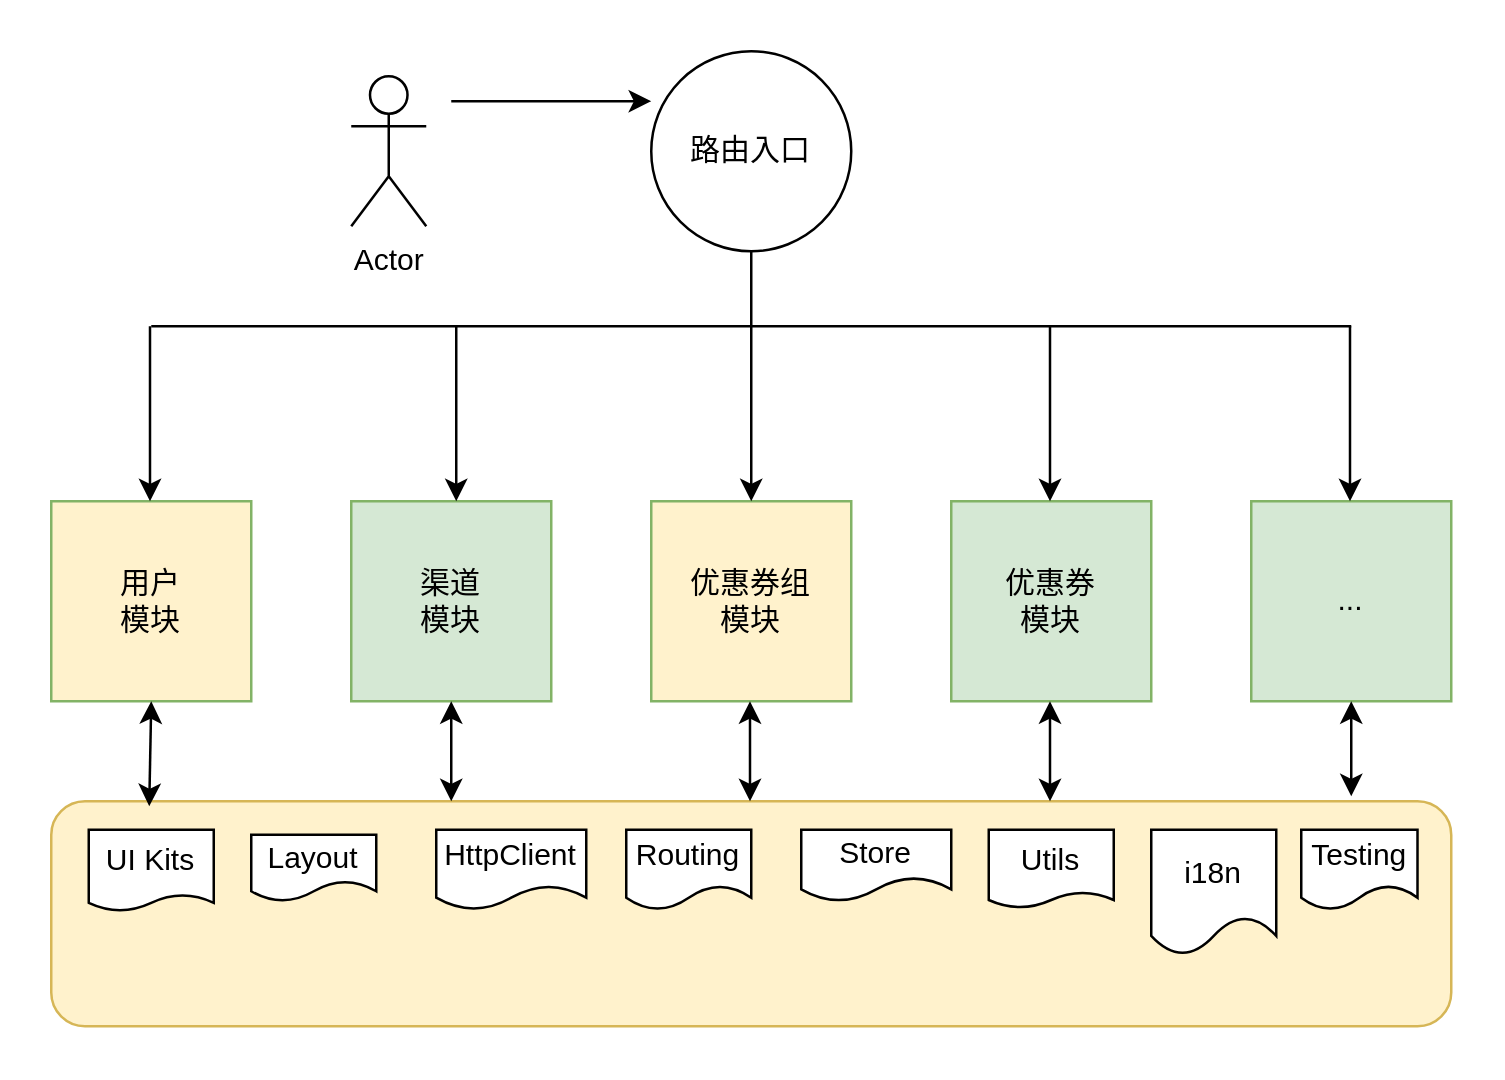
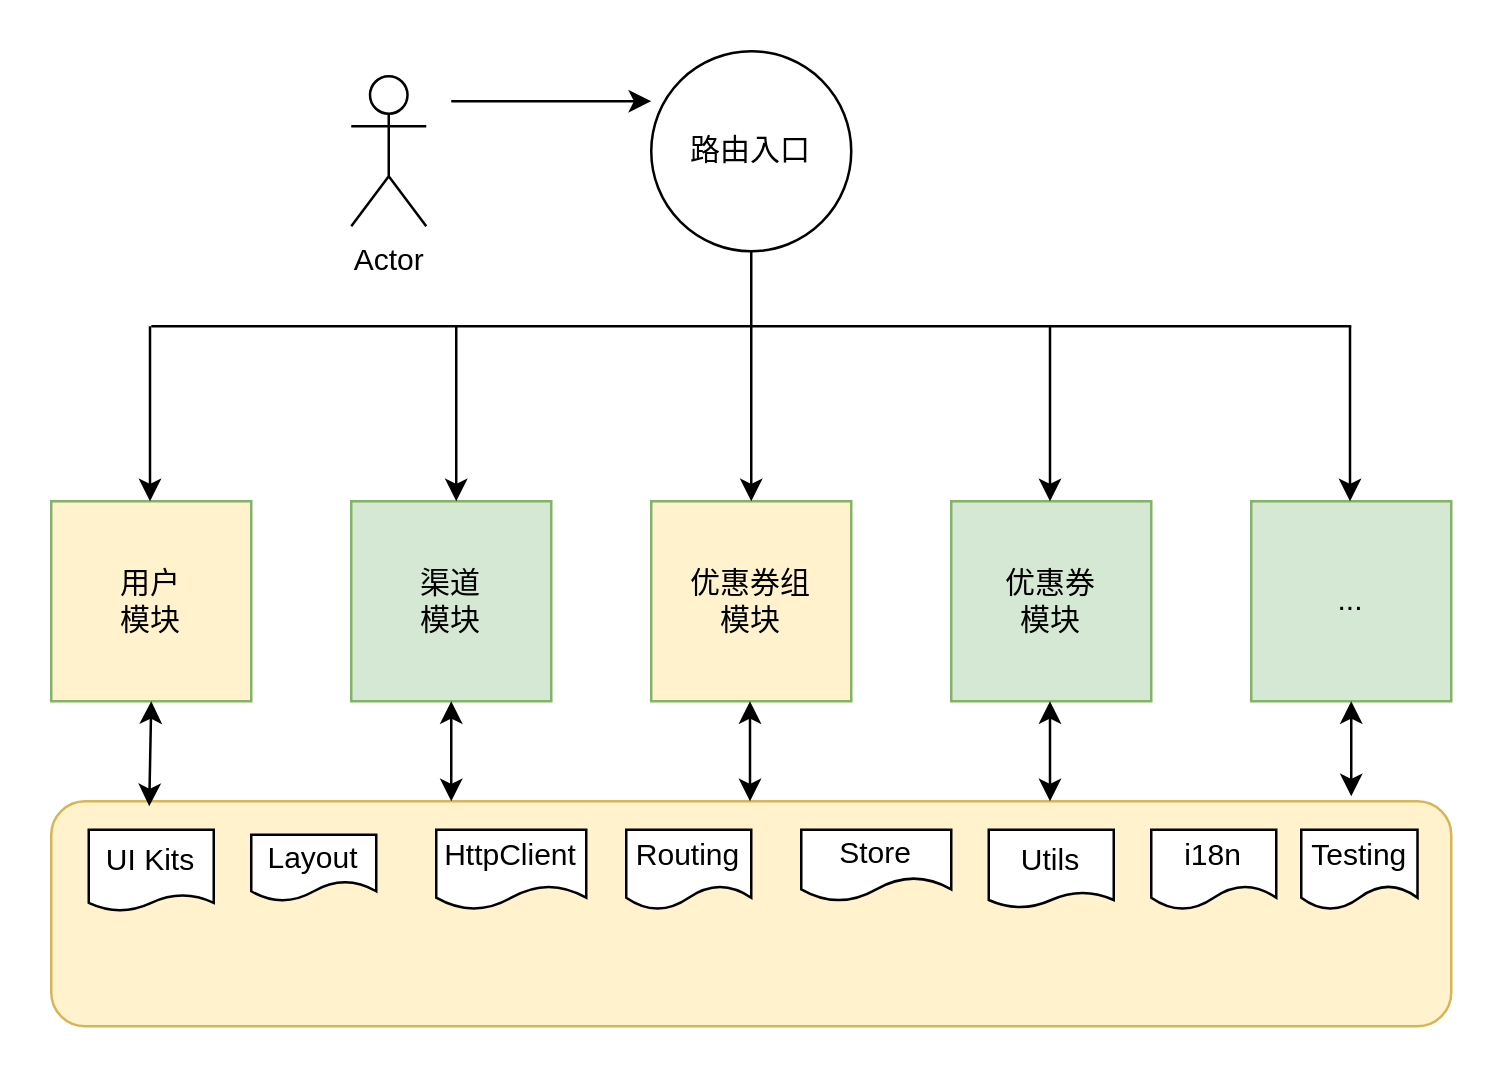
  <mxCell id="0" />
  <mxCell id="1" parent="0" />
  <mxCell id="2" value="" style="rounded=1;whiteSpace=wrap;html=1;fillColor=#fff2cc;strokeColor=#d6b656;" parent="1" vertex="1"><mxGeometry x="20" y="320" width="560" height="90" as="geometry" /></mxCell>
  <mxCell id="3" value="Actor" style="shape=umlActor;verticalLabelPosition=bottom;verticalAlign=top;html=1;outlineConnect=0;" parent="1" vertex="1"><mxGeometry x="140" y="30" width="30" height="60" as="geometry" /></mxCell>
  <mxCell id="4" value="路由入口" style="ellipse;whiteSpace=wrap;html=1;aspect=fixed;" parent="1" vertex="1"><mxGeometry x="260" y="20" width="80" height="80" as="geometry" /></mxCell>
  <mxCell id="5" value="用户&lt;br&gt;模块" style="whiteSpace=wrap;html=1;aspect=fixed;fillColor=#fff2cc;strokeColor=#82b366;" parent="1" vertex="1"><mxGeometry x="20" y="200" width="80" height="80" as="geometry" /></mxCell>
  <mxCell id="6" value="渠道&lt;br&gt;模块" style="whiteSpace=wrap;html=1;aspect=fixed;fillColor=#d5e8d4;strokeColor=#82b366;" parent="1" vertex="1"><mxGeometry x="140" y="200" width="80" height="80" as="geometry" /></mxCell>
  <mxCell id="7" value="优惠券组&lt;br&gt;模块" style="whiteSpace=wrap;html=1;aspect=fixed;fillColor=#fff2cc;strokeColor=#82b366;" parent="1" vertex="1"><mxGeometry x="260" y="200" width="80" height="80" as="geometry" /></mxCell>
  <mxCell id="8" value="优惠券&lt;br&gt;模块" style="whiteSpace=wrap;html=1;aspect=fixed;fillColor=#d5e8d4;strokeColor=#82b366;" parent="1" vertex="1"><mxGeometry x="380" y="200" width="80" height="80" as="geometry" /></mxCell>
  <mxCell id="9" value="..." style="whiteSpace=wrap;html=1;aspect=fixed;fillColor=#d5e8d4;strokeColor=#82b366;" parent="1" vertex="1"><mxGeometry x="500" y="200" width="80" height="80" as="geometry" /></mxCell>
  <mxCell id="10" value="" style="endArrow=none;html=1;" parent="1" edge="1"><mxGeometry width="50" height="50" relative="1" as="geometry"><mxPoint x="300" y="130" as="sourcePoint" /><mxPoint x="300" y="100" as="targetPoint" /></mxGeometry></mxCell>
  <mxCell id="11" value="" style="endArrow=none;html=1;" parent="1" edge="1"><mxGeometry width="50" height="50" relative="1" as="geometry"><mxPoint x="60" y="130" as="sourcePoint" /><mxPoint x="540" y="130" as="targetPoint" /></mxGeometry></mxCell>
  <mxCell id="12" value="" style="endArrow=classic;html=1;" parent="1" edge="1"><mxGeometry width="50" height="50" relative="1" as="geometry"><mxPoint x="182" y="130" as="sourcePoint" /><mxPoint x="182" y="200" as="targetPoint" /></mxGeometry></mxCell>
  <mxCell id="13" value="" style="endArrow=classic;html=1;" parent="1" edge="1"><mxGeometry width="50" height="50" relative="1" as="geometry"><mxPoint x="59.5" y="130" as="sourcePoint" /><mxPoint x="59.5" y="200" as="targetPoint" /></mxGeometry></mxCell>
  <mxCell id="14" value="" style="endArrow=classic;html=1;" parent="1" edge="1"><mxGeometry width="50" height="50" relative="1" as="geometry"><mxPoint x="300" y="130" as="sourcePoint" /><mxPoint x="300" y="200" as="targetPoint" /></mxGeometry></mxCell>
  <mxCell id="15" value="" style="endArrow=classic;html=1;" parent="1" edge="1"><mxGeometry width="50" height="50" relative="1" as="geometry"><mxPoint x="419.5" y="130" as="sourcePoint" /><mxPoint x="419.5" y="200" as="targetPoint" /></mxGeometry></mxCell>
  <mxCell id="16" value="" style="endArrow=classic;html=1;" parent="1" edge="1"><mxGeometry width="50" height="50" relative="1" as="geometry"><mxPoint x="539.5" y="130" as="sourcePoint" /><mxPoint x="539.5" y="200" as="targetPoint" /></mxGeometry></mxCell>
  <mxCell id="17" value="HttpClient" style="shape=document;whiteSpace=wrap;html=1;boundedLbl=1;" parent="1" vertex="1"><mxGeometry x="174" y="331.38" width="60" height="32" as="geometry" /></mxCell>
  <mxCell id="18" value="Store" style="shape=document;whiteSpace=wrap;html=1;boundedLbl=1;size=0.333;" parent="1" vertex="1"><mxGeometry x="320" y="331.38" width="60" height="28.62" as="geometry" /></mxCell>
  <mxCell id="19" value="Routing" style="shape=document;whiteSpace=wrap;html=1;boundedLbl=1;" parent="1" vertex="1"><mxGeometry x="250" y="331.38" width="50" height="32" as="geometry" /></mxCell>
  <mxCell id="20" value="" style="endArrow=classic;html=1;" parent="1" edge="1"><mxGeometry width="50" height="50" relative="1" as="geometry"><mxPoint x="180" y="40" as="sourcePoint" /><mxPoint x="260" y="40" as="targetPoint" /></mxGeometry></mxCell>
  <mxCell id="21" value="Utils" style="shape=document;whiteSpace=wrap;html=1;boundedLbl=1;size=0.2;" parent="1" vertex="1"><mxGeometry x="395" y="331.38" width="50" height="31.25" as="geometry" /></mxCell>
  <mxCell id="22" value="UI Kits" style="shape=document;whiteSpace=wrap;html=1;boundedLbl=1;size=0.2;" parent="1" vertex="1"><mxGeometry x="35" y="331.38" width="50" height="32.5" as="geometry" /></mxCell>
  <mxCell id="23" value="" style="endArrow=classic;startArrow=classic;html=1;exitX=0.5;exitY=1;exitDx=0;exitDy=0;entryX=0.07;entryY=0.022;entryDx=0;entryDy=0;entryPerimeter=0;" parent="1" source="5" target="2" edge="1"><mxGeometry width="50" height="50" relative="1" as="geometry"><mxPoint x="370" y="280" as="sourcePoint" /><mxPoint x="220" y="290" as="targetPoint" /></mxGeometry></mxCell>
  <mxCell id="24" value="" style="endArrow=classic;startArrow=classic;html=1;exitX=0.5;exitY=1;exitDx=0;exitDy=0;" parent="1" source="6" edge="1"><mxGeometry width="50" height="50" relative="1" as="geometry"><mxPoint x="70" y="290" as="sourcePoint" /><mxPoint x="180" y="320" as="targetPoint" /></mxGeometry></mxCell>
  <mxCell id="25" value="" style="endArrow=classic;startArrow=classic;html=1;exitX=0.5;exitY=1;exitDx=0;exitDy=0;" parent="1" edge="1"><mxGeometry width="50" height="50" relative="1" as="geometry"><mxPoint x="299.5" y="280" as="sourcePoint" /><mxPoint x="299.5" y="320" as="targetPoint" /></mxGeometry></mxCell>
  <mxCell id="26" value="" style="endArrow=classic;startArrow=classic;html=1;exitX=0.5;exitY=1;exitDx=0;exitDy=0;" parent="1" edge="1"><mxGeometry width="50" height="50" relative="1" as="geometry"><mxPoint x="419.5" y="280" as="sourcePoint" /><mxPoint x="419.5" y="320" as="targetPoint" /></mxGeometry></mxCell>
  <mxCell id="27" value="" style="endArrow=classic;startArrow=classic;html=1;exitX=0.5;exitY=1;exitDx=0;exitDy=0;" parent="1" source="9" edge="1"><mxGeometry width="50" height="50" relative="1" as="geometry"><mxPoint x="210" y="310" as="sourcePoint" /><mxPoint x="540" y="318" as="targetPoint" /></mxGeometry></mxCell>
- <mxCell id="28" value="i18n" style="shape=document;whiteSpace=wrap;html=1;boundedLbl=1;" vertex="1" parent="1"><mxGeometry x="460" y="331.38" width="50" height="50" as="geometry" /></mxCell>
+ <mxCell id="28" value="i18n" style="shape=document;whiteSpace=wrap;html=1;boundedLbl=1;" vertex="1" parent="1"><mxGeometry x="460" y="331.38" width="50" height="32" as="geometry" /></mxCell>
  <mxCell id="29" value="Testing" style="shape=document;whiteSpace=wrap;html=1;boundedLbl=1;" vertex="1" parent="1"><mxGeometry x="520" y="331.38" width="46.5" height="32" as="geometry" /></mxCell>
  <mxCell id="30" value="Layout" style="shape=document;whiteSpace=wrap;html=1;boundedLbl=1;" vertex="1" parent="1"><mxGeometry x="100" y="333.38" width="50" height="26.62" as="geometry" /></mxCell>
